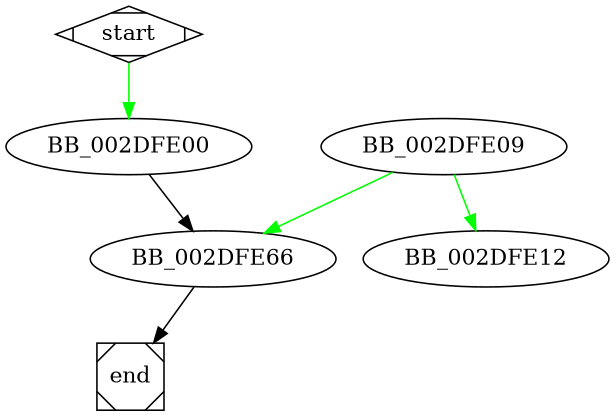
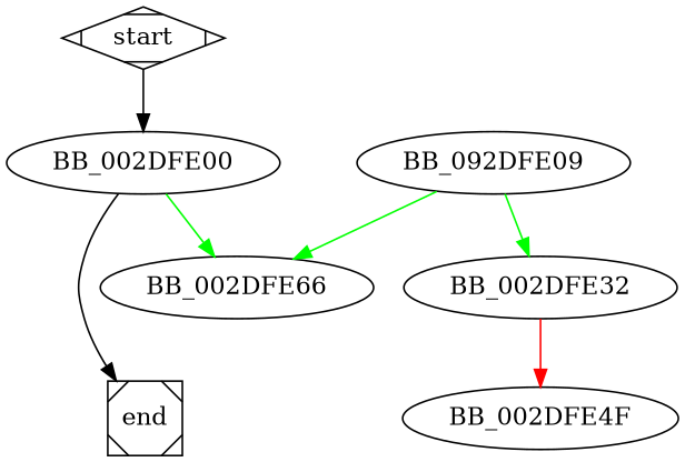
  digraph {
    edge [color=green]
    start [shape=Mdiamond]
    BB_002DFE00
    BB_002DFE66
-   BB_002DFE09
-   BB_002DFE12
+   BB_002DFE09 [label=BB_092DFE09]
+   BB_002DFE12 [label=BB_002DFE32]
    end [shape=Msquare]
-   start -> BB_002DFE00
-   BB_002DFE00 -> BB_002DFE66 [color=black]
-   BB_002DFE66 -> end [color=""]
+   BB_002DFE4F
+   start -> BB_002DFE00 [color=""]
+   BB_002DFE00 -> BB_002DFE66
+   BB_002DFE00 -> end [color=""]
    BB_002DFE09 -> BB_002DFE66
    BB_002DFE09 -> BB_002DFE12
+   BB_002DFE12 -> BB_002DFE4F [color=red]
  }
